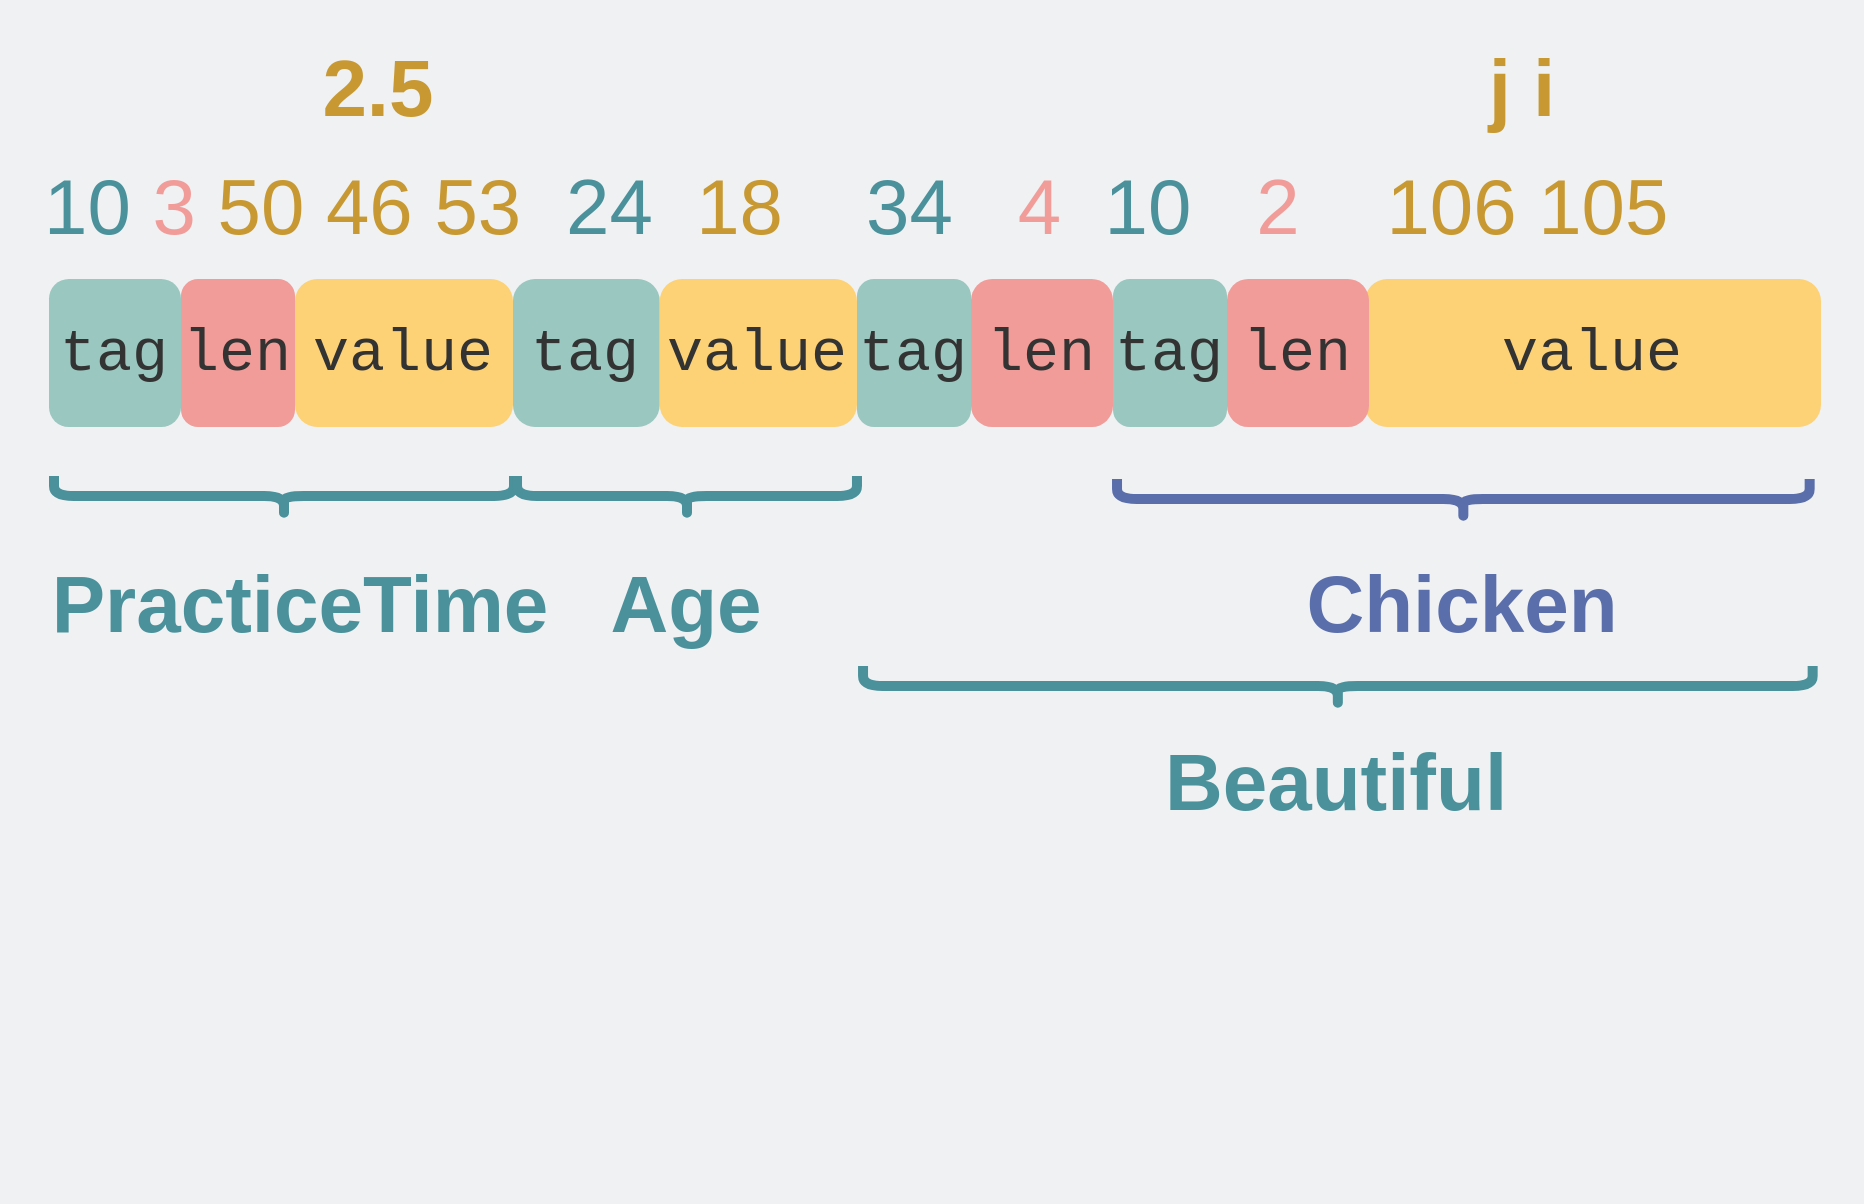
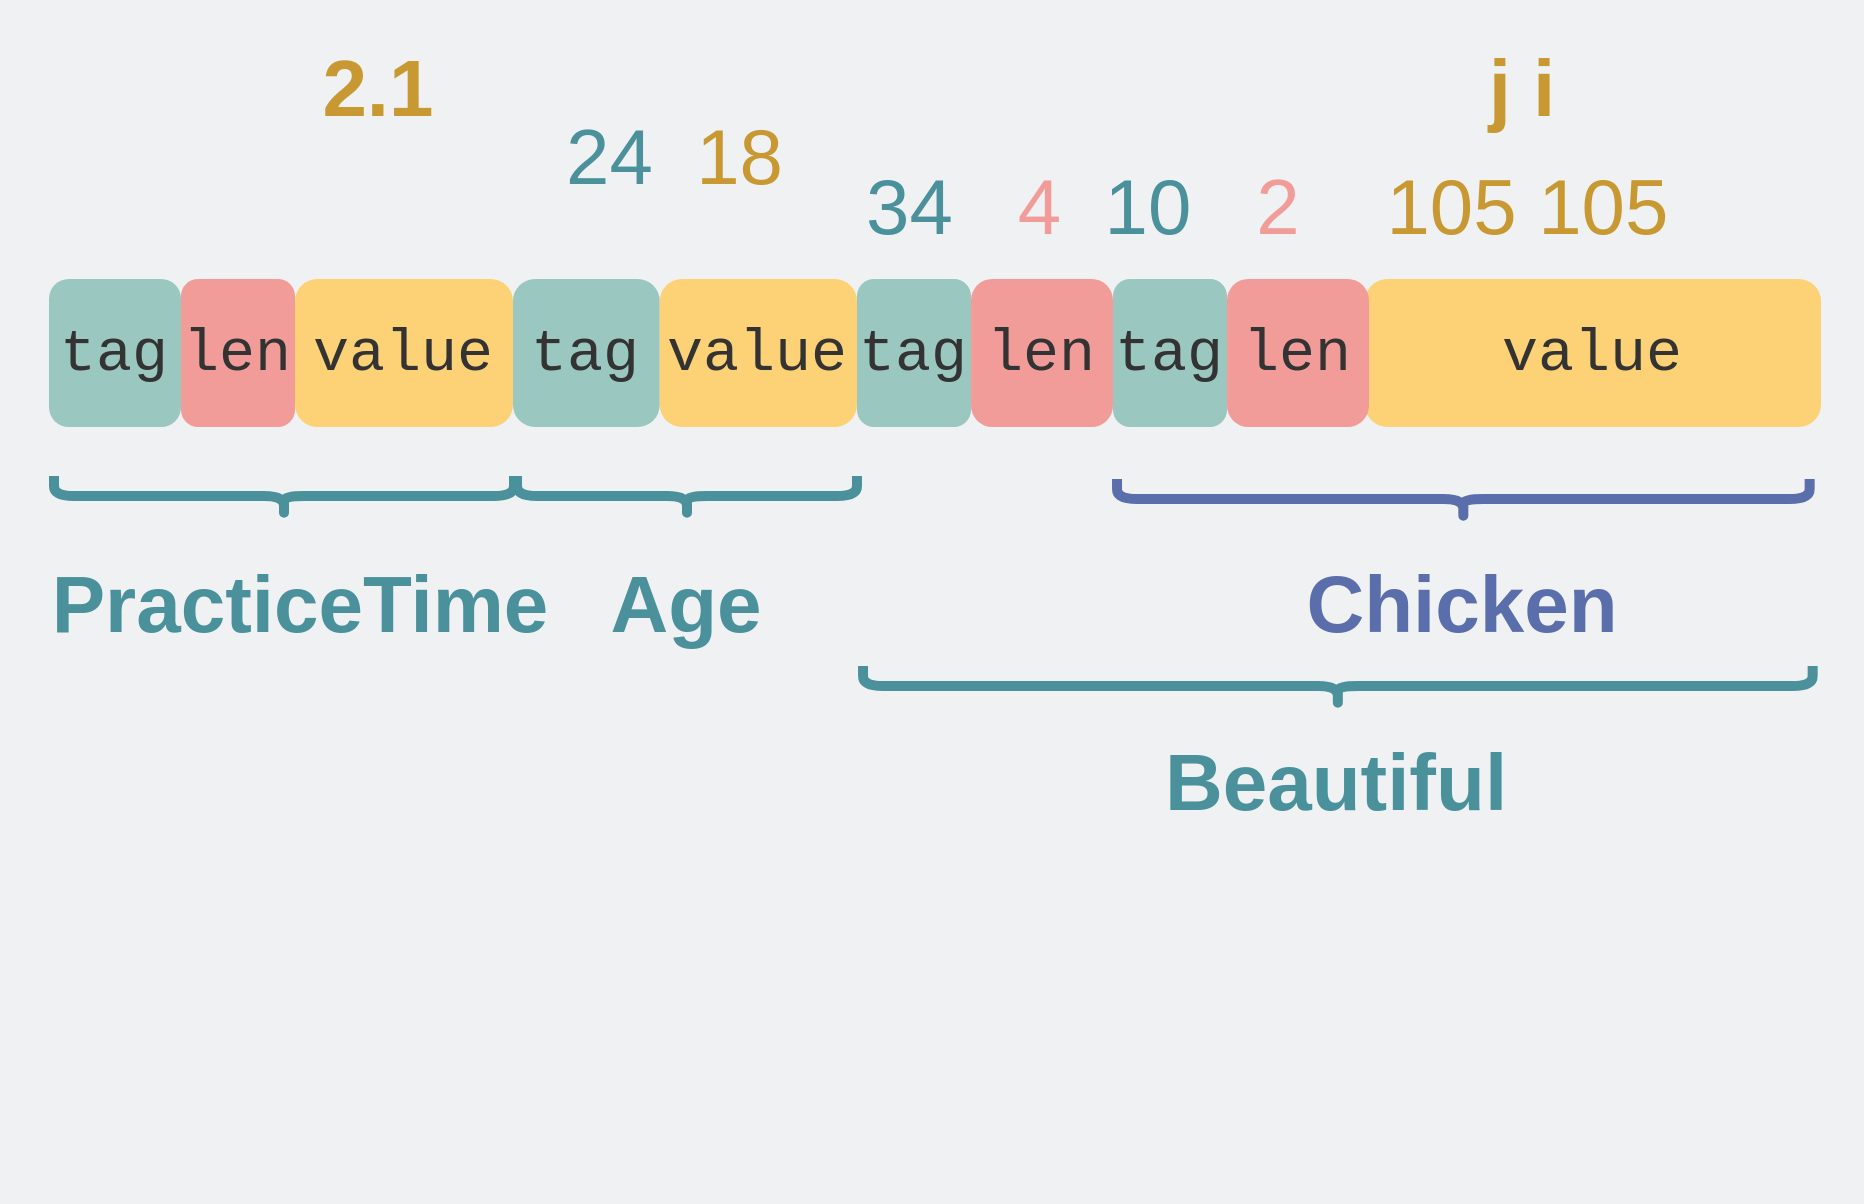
  <mxCell id="0" />
  <mxCell id="1" parent="0" />
  <mxCell id="2" value="&lt;div style=&quot;font-family: Menlo, Monaco, &amp;quot;Courier New&amp;quot;, monospace; line-height: 24px;&quot;&gt;&lt;div style=&quot;&quot;&gt;&lt;font color=&quot;#333333&quot; style=&quot;font-size: 30px;&quot;&gt;tag&lt;/font&gt;&lt;/div&gt;&lt;/div&gt;" style="rounded=1;whiteSpace=wrap;html=1;strokeWidth=5;fontSize=30;strokeColor=none;fillColor=#9AC7BF;align=center;" parent="1" vertex="1"><mxGeometry x="24" y="139" width="66" height="74" as="geometry" /></mxCell>
  <mxCell id="3" value="&lt;div style=&quot;font-family: Menlo, Monaco, &amp;quot;Courier New&amp;quot;, monospace; line-height: 24px;&quot;&gt;&lt;div style=&quot;&quot;&gt;&lt;font color=&quot;#333333&quot; style=&quot;font-size: 30px;&quot;&gt;value&lt;/font&gt;&lt;/div&gt;&lt;/div&gt;" style="rounded=1;whiteSpace=wrap;html=1;strokeWidth=5;fontSize=30;strokeColor=none;fillColor=#FDD276;align=center;" parent="1" vertex="1"><mxGeometry x="147" y="139" width="109" height="74" as="geometry" /></mxCell>
  <mxCell id="4" value="&lt;div style=&quot;font-family: Menlo, Monaco, &amp;quot;Courier New&amp;quot;, monospace; line-height: 24px;&quot;&gt;&lt;div style=&quot;&quot;&gt;&lt;font color=&quot;#333333&quot; style=&quot;font-size: 30px;&quot;&gt;tag&lt;/font&gt;&lt;/div&gt;&lt;/div&gt;" style="rounded=1;whiteSpace=wrap;html=1;strokeWidth=5;fontSize=30;strokeColor=none;fillColor=#9AC7BF;align=center;" parent="1" vertex="1"><mxGeometry x="256" y="139" width="73.36" height="74" as="geometry" /></mxCell>
  <mxCell id="5" value="&lt;div style=&quot;font-family: Menlo, Monaco, &amp;quot;Courier New&amp;quot;, monospace; line-height: 24px;&quot;&gt;&lt;div style=&quot;&quot;&gt;&lt;font color=&quot;#333333&quot; style=&quot;font-size: 30px;&quot;&gt;value&lt;/font&gt;&lt;/div&gt;&lt;/div&gt;" style="rounded=1;whiteSpace=wrap;html=1;strokeWidth=5;fontSize=30;strokeColor=none;fillColor=#FDD276;align=center;" parent="1" vertex="1"><mxGeometry x="329.36" y="139" width="98.64" height="74" as="geometry" /></mxCell>
  <mxCell id="6" value="&lt;div style=&quot;font-family: Menlo, Monaco, &amp;quot;Courier New&amp;quot;, monospace; line-height: 24px;&quot;&gt;&lt;div style=&quot;&quot;&gt;&lt;font color=&quot;#333333&quot; style=&quot;font-size: 30px;&quot;&gt;len&lt;/font&gt;&lt;/div&gt;&lt;/div&gt;" style="rounded=1;whiteSpace=wrap;html=1;strokeWidth=5;fontSize=30;strokeColor=none;fillColor=#F19C99;align=center;" parent="1" vertex="1"><mxGeometry x="90" y="139" width="57" height="74" as="geometry" /></mxCell>
- <mxCell id="7" value="&lt;div style=&quot;&quot;&gt;&lt;font style=&quot;font-size: 39px; background-color: initial;&quot; color=&quot;#4a919b&quot;&gt;10&amp;nbsp;&lt;/font&gt;&lt;font style=&quot;font-size: 39px; background-color: initial;&quot; color=&quot;#f19c99&quot;&gt;3&lt;/font&gt;&lt;font color=&quot;#4a919b&quot; style=&quot;font-size: 39px; background-color: initial;&quot;&gt;&amp;nbsp;&lt;/font&gt;&lt;font style=&quot;font-size: 39px; background-color: initial;&quot; color=&quot;#c89932&quot;&gt;50 46 53&lt;/font&gt;&lt;/div&gt;" style="text;html=1;strokeColor=none;fillColor=none;align=left;verticalAlign=middle;whiteSpace=wrap;rounded=0;" parent="1" vertex="1"><mxGeometry x="20" y="78.5" width="243" height="50" as="geometry" /></mxCell>
- <mxCell id="8" value="&lt;div style=&quot;&quot;&gt;&lt;font style=&quot;font-size: 39px; background-color: initial;&quot; color=&quot;#4a919b&quot;&gt;24&amp;nbsp;&amp;nbsp;&lt;/font&gt;&lt;font style=&quot;font-size: 39px; background-color: initial;&quot; color=&quot;#c89932&quot;&gt;18&lt;/font&gt;&lt;/div&gt;" style="text;html=1;strokeColor=none;fillColor=none;align=left;verticalAlign=middle;whiteSpace=wrap;rounded=0;" parent="1" vertex="1"><mxGeometry x="281" y="78.5" width="124" height="50" as="geometry" /></mxCell>
+ <mxCell id="8" value="&lt;div style=&quot;&quot;&gt;&lt;font style=&quot;font-size: 39px; background-color: initial;&quot; color=&quot;#4a919b&quot;&gt;24&amp;nbsp;&amp;nbsp;&lt;/font&gt;&lt;font style=&quot;font-size: 39px; background-color: initial;&quot; color=&quot;#c89932&quot;&gt;18&lt;/font&gt;&lt;/div&gt;" style="text;html=1;strokeColor=none;fillColor=none;align=left;verticalAlign=middle;whiteSpace=wrap;rounded=0;" parent="1" vertex="1"><mxGeometry x="281" y="53.5" width="124" height="50" as="geometry" /></mxCell>
  <mxCell id="9" value="" style="shape=curlyBracket;whiteSpace=wrap;html=1;rounded=1;labelPosition=left;verticalLabelPosition=middle;align=right;verticalAlign=middle;rotation=-90;strokeWidth=5;strokeColor=#4A919B;" parent="1" vertex="1"><mxGeometry x="131.5" y="132.5" width="20" height="230" as="geometry" /></mxCell>
  <mxCell id="10" value="&lt;font color=&quot;#4a919b&quot; size=&quot;1&quot; style=&quot;&quot;&gt;&lt;b style=&quot;font-size: 40px;&quot;&gt;PracticeTime&lt;/b&gt;&lt;/font&gt;" style="text;html=1;strokeColor=none;fillColor=none;align=center;verticalAlign=middle;whiteSpace=wrap;rounded=0;" parent="1" vertex="1"><mxGeometry x="73" y="278" width="154" height="46" as="geometry" /></mxCell>
  <mxCell id="11" value="&lt;font color=&quot;#4a919b&quot; size=&quot;1&quot; style=&quot;&quot;&gt;&lt;b style=&quot;font-size: 40px;&quot;&gt;Age&lt;/b&gt;&lt;/font&gt;" style="text;html=1;strokeColor=none;fillColor=none;align=center;verticalAlign=middle;whiteSpace=wrap;rounded=0;" parent="1" vertex="1"><mxGeometry x="266" y="278" width="154" height="46" as="geometry" /></mxCell>
  <mxCell id="12" value="" style="shape=curlyBracket;whiteSpace=wrap;html=1;rounded=1;labelPosition=left;verticalLabelPosition=middle;align=right;verticalAlign=middle;rotation=-90;strokeWidth=5;strokeColor=#4A919B;" parent="1" vertex="1"><mxGeometry x="333" y="162.51" width="20" height="169.98" as="geometry" /></mxCell>
- <mxCell id="13" value="&lt;font color=&quot;#c89932&quot; size=&quot;1&quot; style=&quot;&quot;&gt;&lt;b style=&quot;font-size: 40px;&quot;&gt;2.5&lt;/b&gt;&lt;/font&gt;" style="text;html=1;strokeColor=none;fillColor=none;align=center;verticalAlign=middle;whiteSpace=wrap;rounded=0;" parent="1" vertex="1"><mxGeometry x="112" y="20" width="154" height="46" as="geometry" /></mxCell>
+ <mxCell id="13" value="&lt;font color=&quot;#c89932&quot; size=&quot;1&quot; style=&quot;&quot;&gt;&lt;b style=&quot;font-size: 40px;&quot;&gt;2.1&lt;/b&gt;&lt;/font&gt;" style="text;html=1;strokeColor=none;fillColor=none;align=center;verticalAlign=middle;whiteSpace=wrap;rounded=0;" parent="1" vertex="1"><mxGeometry x="112" y="20" width="154" height="46" as="geometry" /></mxCell>
  <mxCell id="14" value="&lt;div style=&quot;font-family: Menlo, Monaco, &amp;quot;Courier New&amp;quot;, monospace; line-height: 24px;&quot;&gt;&lt;div style=&quot;&quot;&gt;&lt;font color=&quot;#333333&quot; style=&quot;font-size: 30px;&quot;&gt;tag&lt;/font&gt;&lt;/div&gt;&lt;/div&gt;" style="rounded=1;whiteSpace=wrap;html=1;strokeWidth=5;fontSize=30;strokeColor=none;fillColor=#9AC7BF;align=center;" vertex="1" parent="1"><mxGeometry x="428" y="139" width="57" height="74" as="geometry" /></mxCell>
  <mxCell id="15" value="&lt;div style=&quot;font-family: Menlo, Monaco, &amp;quot;Courier New&amp;quot;, monospace; line-height: 24px;&quot;&gt;&lt;div style=&quot;&quot;&gt;&lt;font color=&quot;#333333&quot; style=&quot;font-size: 30px;&quot;&gt;value&lt;/font&gt;&lt;/div&gt;&lt;/div&gt;" style="rounded=1;whiteSpace=wrap;html=1;strokeWidth=5;fontSize=30;strokeColor=none;fillColor=#FDD276;align=center;" vertex="1" parent="1"><mxGeometry x="682" y="139" width="228" height="74" as="geometry" /></mxCell>
  <mxCell id="16" value="&lt;div style=&quot;font-family: Menlo, Monaco, &amp;quot;Courier New&amp;quot;, monospace; line-height: 24px;&quot;&gt;&lt;div style=&quot;&quot;&gt;&lt;font color=&quot;#333333&quot; style=&quot;font-size: 30px;&quot;&gt;len&lt;/font&gt;&lt;/div&gt;&lt;/div&gt;" style="rounded=1;whiteSpace=wrap;html=1;strokeWidth=5;fontSize=30;strokeColor=none;fillColor=#F19C99;align=center;" vertex="1" parent="1"><mxGeometry x="485" y="139" width="71" height="74" as="geometry" /></mxCell>
- <mxCell id="17" value="&lt;div style=&quot;&quot;&gt;&lt;font style=&quot;font-size: 39px;&quot; color=&quot;#4a919b&quot;&gt;34&amp;nbsp; &amp;nbsp;&lt;/font&gt;&lt;font color=&quot;#f19c99&quot; style=&quot;font-size: 39px;&quot;&gt;4&lt;/font&gt;&lt;font style=&quot;font-size: 39px;&quot; color=&quot;#4a919b&quot;&gt;&amp;nbsp; 10&amp;nbsp; &amp;nbsp;&lt;/font&gt;&lt;font color=&quot;#f19c99&quot; style=&quot;font-size: 39px;&quot;&gt;2&lt;/font&gt;&lt;font style=&quot;font-size: 39px;&quot; color=&quot;#4a919b&quot;&gt;&amp;nbsp; &amp;nbsp;&amp;nbsp;&lt;/font&gt;&lt;font color=&quot;#c89932&quot; style=&quot;font-size: 39px;&quot;&gt;106 105&lt;/font&gt;&lt;br&gt;&lt;/div&gt;" style="text;html=1;strokeColor=none;fillColor=none;align=left;verticalAlign=middle;whiteSpace=wrap;rounded=0;" vertex="1" parent="1"><mxGeometry x="431" y="43" width="450" height="121" as="geometry" /></mxCell>
+ <mxCell id="17" value="&lt;div style=&quot;&quot;&gt;&lt;font style=&quot;font-size: 39px;&quot; color=&quot;#4a919b&quot;&gt;34&amp;nbsp; &amp;nbsp;&lt;/font&gt;&lt;font color=&quot;#f19c99&quot; style=&quot;font-size: 39px;&quot;&gt;4&lt;/font&gt;&lt;font style=&quot;font-size: 39px;&quot; color=&quot;#4a919b&quot;&gt;&amp;nbsp; 10&amp;nbsp; &amp;nbsp;&lt;/font&gt;&lt;font color=&quot;#f19c99&quot; style=&quot;font-size: 39px;&quot;&gt;2&lt;/font&gt;&lt;font style=&quot;font-size: 39px;&quot; color=&quot;#4a919b&quot;&gt;&amp;nbsp; &amp;nbsp;&amp;nbsp;&lt;/font&gt;&lt;font color=&quot;#c89932&quot; style=&quot;font-size: 39px;&quot;&gt;105 105&lt;/font&gt;&lt;br&gt;&lt;/div&gt;" style="text;html=1;strokeColor=none;fillColor=none;align=left;verticalAlign=middle;whiteSpace=wrap;rounded=0;" vertex="1" parent="1"><mxGeometry x="431" y="43" width="450" height="121" as="geometry" /></mxCell>
  <mxCell id="18" value="&lt;div style=&quot;font-family: Menlo, Monaco, &amp;quot;Courier New&amp;quot;, monospace; line-height: 24px;&quot;&gt;&lt;div style=&quot;&quot;&gt;&lt;font color=&quot;#333333&quot; style=&quot;font-size: 30px;&quot;&gt;tag&lt;/font&gt;&lt;/div&gt;&lt;/div&gt;" style="rounded=1;whiteSpace=wrap;html=1;strokeWidth=5;fontSize=30;strokeColor=none;fillColor=#9AC7BF;align=center;" vertex="1" parent="1"><mxGeometry x="556" y="139" width="57" height="74" as="geometry" /></mxCell>
  <mxCell id="19" value="&lt;div style=&quot;font-family: Menlo, Monaco, &amp;quot;Courier New&amp;quot;, monospace; line-height: 24px;&quot;&gt;&lt;div style=&quot;&quot;&gt;&lt;font color=&quot;#333333&quot; style=&quot;font-size: 30px;&quot;&gt;len&lt;/font&gt;&lt;/div&gt;&lt;/div&gt;" style="rounded=1;whiteSpace=wrap;html=1;strokeWidth=5;fontSize=30;strokeColor=none;fillColor=#F19C99;align=center;" vertex="1" parent="1"><mxGeometry x="613" y="139" width="71" height="74" as="geometry" /></mxCell>
  <mxCell id="20" value="&lt;font color=&quot;#4a919b&quot; size=&quot;1&quot; style=&quot;&quot;&gt;&lt;b style=&quot;font-size: 40px;&quot;&gt;Beautiful&lt;/b&gt;&lt;/font&gt;" style="text;html=1;strokeColor=none;fillColor=none;align=center;verticalAlign=middle;whiteSpace=wrap;rounded=0;" vertex="1" parent="1"><mxGeometry x="591.42" y="367" width="154" height="46" as="geometry" /></mxCell>
  <mxCell id="21" value="" style="shape=curlyBracket;whiteSpace=wrap;html=1;rounded=1;labelPosition=left;verticalLabelPosition=middle;align=right;verticalAlign=middle;rotation=-90;strokeWidth=5;strokeColor=#4A919B;" vertex="1" parent="1"><mxGeometry x="658.42" y="105.1" width="20" height="474.81" as="geometry" /></mxCell>
  <mxCell id="22" value="&lt;font size=&quot;1&quot; style=&quot;&quot;&gt;&lt;b style=&quot;font-size: 40px;&quot;&gt;Chicken&lt;/b&gt;&lt;/font&gt;" style="text;html=1;strokeColor=none;fillColor=none;align=center;verticalAlign=middle;whiteSpace=wrap;rounded=0;fontColor=#5A6EAB;" vertex="1" parent="1"><mxGeometry x="654.17" y="278" width="154" height="46" as="geometry" /></mxCell>
  <mxCell id="23" value="" style="shape=curlyBracket;whiteSpace=wrap;html=1;rounded=1;labelPosition=left;verticalLabelPosition=middle;align=right;verticalAlign=middle;rotation=-90;strokeWidth=5;strokeColor=#5A6EAB;fontColor=#5A6EAB;" vertex="1" parent="1"><mxGeometry x="721.17" y="75.83" width="20" height="346.32" as="geometry" /></mxCell>
  <mxCell id="24" value="&lt;font color=&quot;#c89932&quot; size=&quot;1&quot; style=&quot;&quot;&gt;&lt;b style=&quot;font-size: 40px;&quot;&gt;j i&lt;/b&gt;&lt;/font&gt;" style="text;html=1;strokeColor=none;fillColor=none;align=center;verticalAlign=middle;whiteSpace=wrap;rounded=0;" vertex="1" parent="1"><mxGeometry x="684" y="20" width="154" height="46" as="geometry" /></mxCell>
